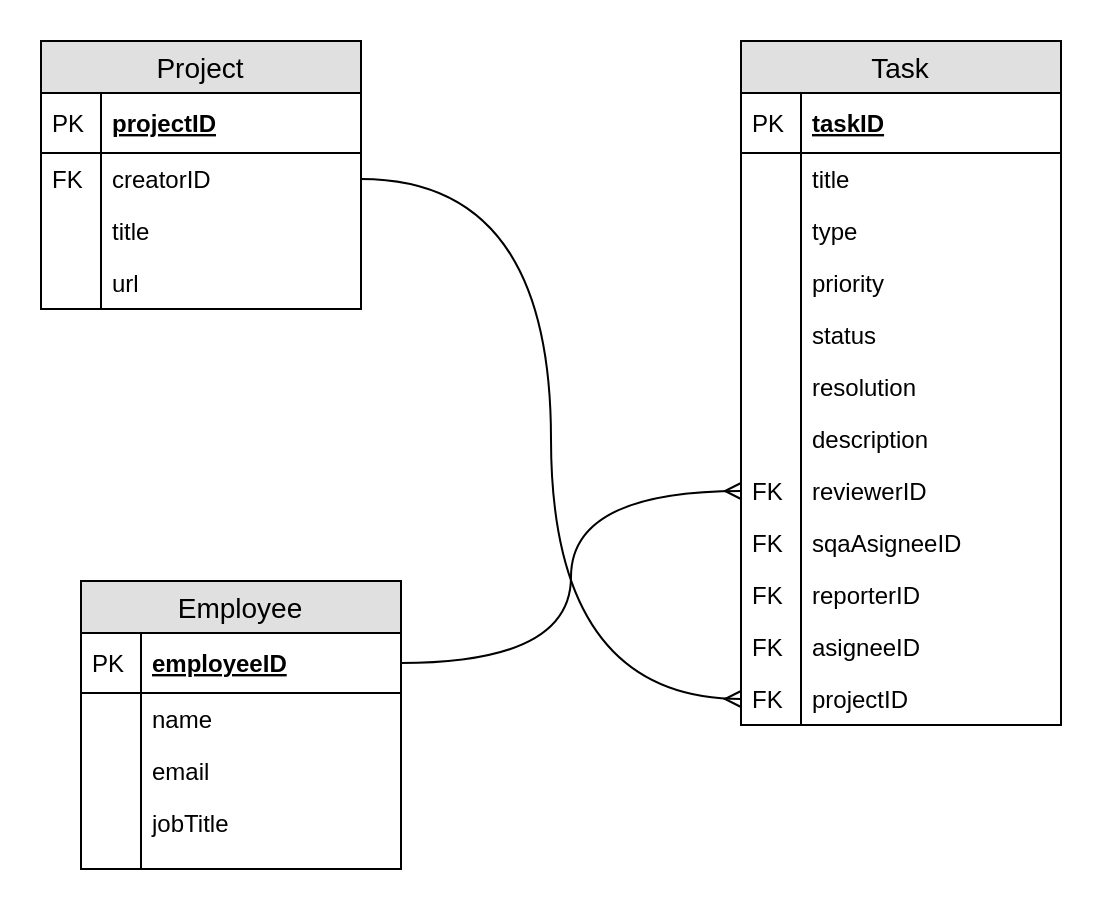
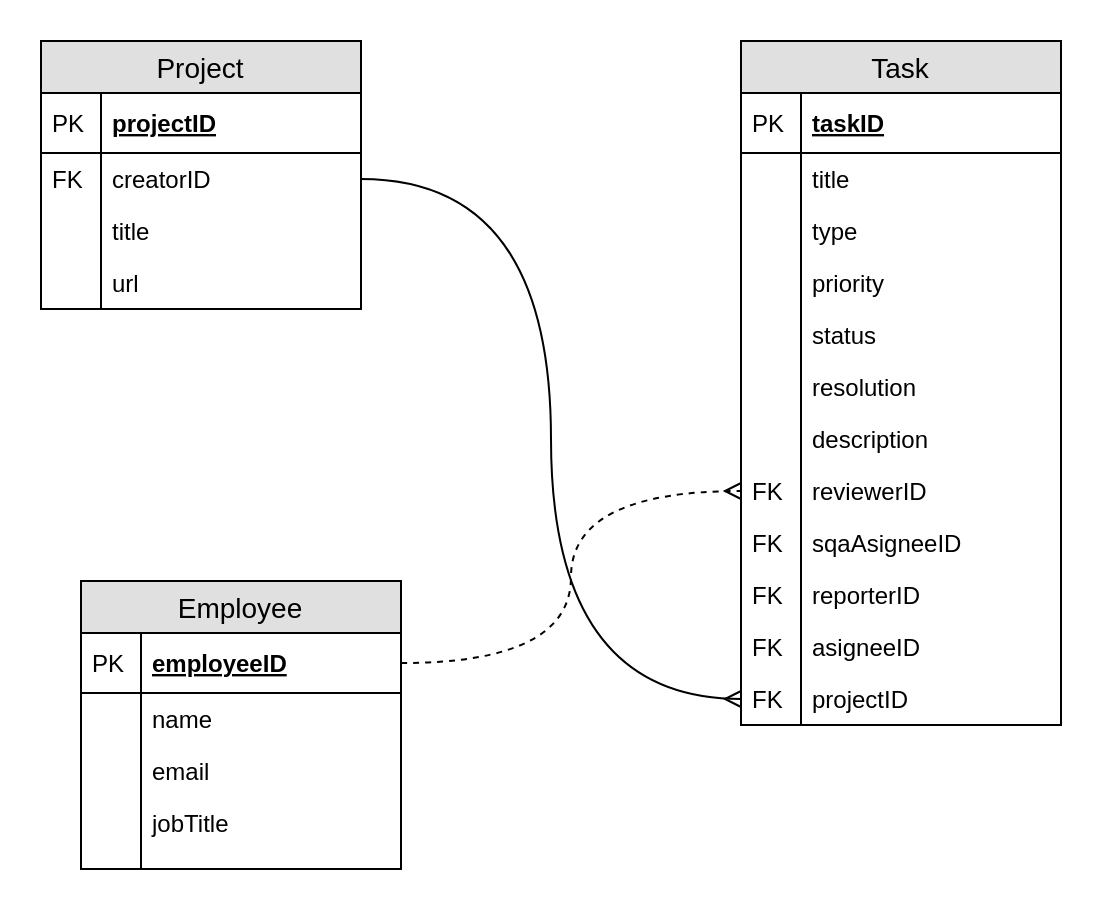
  <mxCell id="0" />
  <mxCell id="1" parent="0" />
  <mxCell id="2" value="Project" style="swimlane;fontStyle=0;childLayout=stackLayout;horizontal=1;startSize=26;fillColor=#e0e0e0;horizontalStack=0;resizeParent=1;resizeParentMax=0;resizeLast=0;collapsible=1;marginBottom=0;swimlaneFillColor=#ffffff;align=center;fontSize=14;" parent="1" vertex="1"><mxGeometry x="20" y="20" width="160" height="134" as="geometry" /></mxCell>
  <mxCell id="3" value="projectID" style="shape=partialRectangle;top=0;left=0;right=0;bottom=1;align=left;verticalAlign=middle;fillColor=none;spacingLeft=34;spacingRight=4;overflow=hidden;rotatable=0;points=[[0,0.5],[1,0.5]];portConstraint=eastwest;dropTarget=0;fontStyle=5;fontSize=12;" parent="2" vertex="1"><mxGeometry y="26" width="160" height="30" as="geometry" /></mxCell>
  <mxCell id="4" value="PK" style="shape=partialRectangle;top=0;left=0;bottom=0;fillColor=none;align=left;verticalAlign=middle;spacingLeft=4;spacingRight=4;overflow=hidden;rotatable=0;points=[];portConstraint=eastwest;part=1;fontSize=12;" parent="3" vertex="1" connectable="0"><mxGeometry width="30" height="30" as="geometry" /></mxCell>
  <mxCell id="5" value="creatorID" style="shape=partialRectangle;top=0;left=0;right=0;bottom=0;align=left;verticalAlign=top;fillColor=none;spacingLeft=34;spacingRight=4;overflow=hidden;rotatable=0;points=[[0,0.5],[1,0.5]];portConstraint=eastwest;dropTarget=0;fontSize=12;" parent="2" vertex="1"><mxGeometry y="56" width="160" height="26" as="geometry" /></mxCell>
  <mxCell id="6" value="FK" style="shape=partialRectangle;top=0;left=0;bottom=0;fillColor=none;align=left;verticalAlign=top;spacingLeft=4;spacingRight=4;overflow=hidden;rotatable=0;points=[];portConstraint=eastwest;part=1;fontSize=12;" parent="5" vertex="1" connectable="0"><mxGeometry width="30" height="26" as="geometry" /></mxCell>
  <mxCell id="7" value="title" style="shape=partialRectangle;top=0;left=0;right=0;bottom=0;align=left;verticalAlign=top;fillColor=none;spacingLeft=34;spacingRight=4;overflow=hidden;rotatable=0;points=[[0,0.5],[1,0.5]];portConstraint=eastwest;dropTarget=0;fontSize=12;" parent="2" vertex="1"><mxGeometry y="82" width="160" height="26" as="geometry" /></mxCell>
  <mxCell id="8" value="" style="shape=partialRectangle;top=0;left=0;bottom=0;fillColor=none;align=left;verticalAlign=top;spacingLeft=4;spacingRight=4;overflow=hidden;rotatable=0;points=[];portConstraint=eastwest;part=1;fontSize=12;" parent="7" vertex="1" connectable="0"><mxGeometry width="30" height="26" as="geometry" /></mxCell>
  <mxCell id="9" value="url" style="shape=partialRectangle;top=0;left=0;right=0;bottom=0;align=left;verticalAlign=top;fillColor=none;spacingLeft=34;spacingRight=4;overflow=hidden;rotatable=0;points=[[0,0.5],[1,0.5]];portConstraint=eastwest;dropTarget=0;fontSize=12;" parent="2" vertex="1"><mxGeometry y="108" width="160" height="26" as="geometry" /></mxCell>
  <mxCell id="10" value="" style="shape=partialRectangle;top=0;left=0;bottom=0;fillColor=none;align=left;verticalAlign=top;spacingLeft=4;spacingRight=4;overflow=hidden;rotatable=0;points=[];portConstraint=eastwest;part=1;fontSize=12;" parent="9" vertex="1" connectable="0"><mxGeometry width="30" height="26" as="geometry" /></mxCell>
  <mxCell id="11" value="Task" style="swimlane;fontStyle=0;childLayout=stackLayout;horizontal=1;startSize=26;fillColor=#e0e0e0;horizontalStack=0;resizeParent=1;resizeParentMax=0;resizeLast=0;collapsible=1;marginBottom=0;swimlaneFillColor=#ffffff;align=center;fontSize=14;" parent="1" vertex="1"><mxGeometry x="370" y="20" width="160" height="342" as="geometry" /></mxCell>
  <mxCell id="12" value="taskID" style="shape=partialRectangle;top=0;left=0;right=0;bottom=1;align=left;verticalAlign=middle;fillColor=none;spacingLeft=34;spacingRight=4;overflow=hidden;rotatable=0;points=[[0,0.5],[1,0.5]];portConstraint=eastwest;dropTarget=0;fontStyle=5;fontSize=12;" parent="11" vertex="1"><mxGeometry y="26" width="160" height="30" as="geometry" /></mxCell>
  <mxCell id="13" value="PK" style="shape=partialRectangle;top=0;left=0;bottom=0;fillColor=none;align=left;verticalAlign=middle;spacingLeft=4;spacingRight=4;overflow=hidden;rotatable=0;points=[];portConstraint=eastwest;part=1;fontSize=12;" parent="12" vertex="1" connectable="0"><mxGeometry width="30" height="30" as="geometry" /></mxCell>
  <mxCell id="14" value="title" style="shape=partialRectangle;top=0;left=0;right=0;bottom=0;align=left;verticalAlign=top;fillColor=none;spacingLeft=34;spacingRight=4;overflow=hidden;rotatable=0;points=[[0,0.5],[1,0.5]];portConstraint=eastwest;dropTarget=0;fontSize=12;" parent="11" vertex="1"><mxGeometry y="56" width="160" height="26" as="geometry" /></mxCell>
  <mxCell id="15" value="" style="shape=partialRectangle;top=0;left=0;bottom=0;fillColor=none;align=left;verticalAlign=top;spacingLeft=4;spacingRight=4;overflow=hidden;rotatable=0;points=[];portConstraint=eastwest;part=1;fontSize=12;" parent="14" vertex="1" connectable="0"><mxGeometry width="30" height="26" as="geometry" /></mxCell>
  <mxCell id="16" value="type" style="shape=partialRectangle;top=0;left=0;right=0;bottom=0;align=left;verticalAlign=top;fillColor=none;spacingLeft=34;spacingRight=4;overflow=hidden;rotatable=0;points=[[0,0.5],[1,0.5]];portConstraint=eastwest;dropTarget=0;fontSize=12;" parent="11" vertex="1"><mxGeometry y="82" width="160" height="26" as="geometry" /></mxCell>
  <mxCell id="17" value="" style="shape=partialRectangle;top=0;left=0;bottom=0;fillColor=none;align=left;verticalAlign=top;spacingLeft=4;spacingRight=4;overflow=hidden;rotatable=0;points=[];portConstraint=eastwest;part=1;fontSize=12;" parent="16" vertex="1" connectable="0"><mxGeometry width="30" height="26" as="geometry" /></mxCell>
  <mxCell id="18" value="priority" style="shape=partialRectangle;top=0;left=0;right=0;bottom=0;align=left;verticalAlign=top;fillColor=none;spacingLeft=34;spacingRight=4;overflow=hidden;rotatable=0;points=[[0,0.5],[1,0.5]];portConstraint=eastwest;dropTarget=0;fontSize=12;" parent="11" vertex="1"><mxGeometry y="108" width="160" height="26" as="geometry" /></mxCell>
  <mxCell id="19" value="" style="shape=partialRectangle;top=0;left=0;bottom=0;fillColor=none;align=left;verticalAlign=top;spacingLeft=4;spacingRight=4;overflow=hidden;rotatable=0;points=[];portConstraint=eastwest;part=1;fontSize=12;" parent="18" vertex="1" connectable="0"><mxGeometry width="30" height="26" as="geometry" /></mxCell>
  <mxCell id="20" value="status" style="shape=partialRectangle;top=0;left=0;right=0;bottom=0;align=left;verticalAlign=top;fillColor=none;spacingLeft=34;spacingRight=4;overflow=hidden;rotatable=0;points=[[0,0.5],[1,0.5]];portConstraint=eastwest;dropTarget=0;fontSize=12;" parent="11" vertex="1"><mxGeometry y="134" width="160" height="26" as="geometry" /></mxCell>
  <mxCell id="21" value="" style="shape=partialRectangle;top=0;left=0;bottom=0;fillColor=none;align=left;verticalAlign=top;spacingLeft=4;spacingRight=4;overflow=hidden;rotatable=0;points=[];portConstraint=eastwest;part=1;fontSize=12;" parent="20" vertex="1" connectable="0"><mxGeometry width="30" height="26" as="geometry" /></mxCell>
  <mxCell id="22" value="resolution" style="shape=partialRectangle;top=0;left=0;right=0;bottom=0;align=left;verticalAlign=top;fillColor=none;spacingLeft=34;spacingRight=4;overflow=hidden;rotatable=0;points=[[0,0.5],[1,0.5]];portConstraint=eastwest;dropTarget=0;fontSize=12;" parent="11" vertex="1"><mxGeometry y="160" width="160" height="26" as="geometry" /></mxCell>
  <mxCell id="23" value="" style="shape=partialRectangle;top=0;left=0;bottom=0;fillColor=none;align=left;verticalAlign=top;spacingLeft=4;spacingRight=4;overflow=hidden;rotatable=0;points=[];portConstraint=eastwest;part=1;fontSize=12;" parent="22" vertex="1" connectable="0"><mxGeometry width="30" height="26" as="geometry" /></mxCell>
  <mxCell id="24" value="description" style="shape=partialRectangle;top=0;left=0;right=0;bottom=0;align=left;verticalAlign=top;fillColor=none;spacingLeft=34;spacingRight=4;overflow=hidden;rotatable=0;points=[[0,0.5],[1,0.5]];portConstraint=eastwest;dropTarget=0;fontSize=12;" parent="11" vertex="1"><mxGeometry y="186" width="160" height="26" as="geometry" /></mxCell>
  <mxCell id="25" value="" style="shape=partialRectangle;top=0;left=0;bottom=0;fillColor=none;align=left;verticalAlign=top;spacingLeft=4;spacingRight=4;overflow=hidden;rotatable=0;points=[];portConstraint=eastwest;part=1;fontSize=12;" parent="24" vertex="1" connectable="0"><mxGeometry width="30" height="26" as="geometry" /></mxCell>
  <mxCell id="26" value="reviewerID" style="shape=partialRectangle;top=0;left=0;right=0;bottom=0;align=left;verticalAlign=top;fillColor=none;spacingLeft=34;spacingRight=4;overflow=hidden;rotatable=0;points=[[0,0.5],[1,0.5]];portConstraint=eastwest;dropTarget=0;fontSize=12;" parent="11" vertex="1"><mxGeometry y="212" width="160" height="26" as="geometry" /></mxCell>
  <mxCell id="27" value="FK" style="shape=partialRectangle;top=0;left=0;bottom=0;fillColor=none;align=left;verticalAlign=top;spacingLeft=4;spacingRight=4;overflow=hidden;rotatable=0;points=[];portConstraint=eastwest;part=1;fontSize=12;" parent="26" vertex="1" connectable="0"><mxGeometry width="30" height="26" as="geometry" /></mxCell>
  <mxCell id="28" value="sqaAsigneeID" style="shape=partialRectangle;top=0;left=0;right=0;bottom=0;align=left;verticalAlign=top;fillColor=none;spacingLeft=34;spacingRight=4;overflow=hidden;rotatable=0;points=[[0,0.5],[1,0.5]];portConstraint=eastwest;dropTarget=0;fontSize=12;" parent="11" vertex="1"><mxGeometry y="238" width="160" height="26" as="geometry" /></mxCell>
  <mxCell id="29" value="FK" style="shape=partialRectangle;top=0;left=0;bottom=0;fillColor=none;align=left;verticalAlign=top;spacingLeft=4;spacingRight=4;overflow=hidden;rotatable=0;points=[];portConstraint=eastwest;part=1;fontSize=12;" parent="28" vertex="1" connectable="0"><mxGeometry width="30" height="26" as="geometry" /></mxCell>
  <mxCell id="30" value="reporterID" style="shape=partialRectangle;top=0;left=0;right=0;bottom=0;align=left;verticalAlign=top;fillColor=none;spacingLeft=34;spacingRight=4;overflow=hidden;rotatable=0;points=[[0,0.5],[1,0.5]];portConstraint=eastwest;dropTarget=0;fontSize=12;" parent="11" vertex="1"><mxGeometry y="264" width="160" height="26" as="geometry" /></mxCell>
  <mxCell id="31" value="FK" style="shape=partialRectangle;top=0;left=0;bottom=0;fillColor=none;align=left;verticalAlign=top;spacingLeft=4;spacingRight=4;overflow=hidden;rotatable=0;points=[];portConstraint=eastwest;part=1;fontSize=12;" parent="30" vertex="1" connectable="0"><mxGeometry width="30" height="26" as="geometry" /></mxCell>
  <mxCell id="32" value="asigneeID" style="shape=partialRectangle;top=0;left=0;right=0;bottom=0;align=left;verticalAlign=top;fillColor=none;spacingLeft=34;spacingRight=4;overflow=hidden;rotatable=0;points=[[0,0.5],[1,0.5]];portConstraint=eastwest;dropTarget=0;fontSize=12;" parent="11" vertex="1"><mxGeometry y="290" width="160" height="26" as="geometry" /></mxCell>
  <mxCell id="33" value="FK" style="shape=partialRectangle;top=0;left=0;bottom=0;fillColor=none;align=left;verticalAlign=top;spacingLeft=4;spacingRight=4;overflow=hidden;rotatable=0;points=[];portConstraint=eastwest;part=1;fontSize=12;" parent="32" vertex="1" connectable="0"><mxGeometry width="30" height="26" as="geometry" /></mxCell>
  <mxCell id="34" value="projectID" style="shape=partialRectangle;top=0;left=0;right=0;bottom=0;align=left;verticalAlign=top;fillColor=none;spacingLeft=34;spacingRight=4;overflow=hidden;rotatable=0;points=[[0,0.5],[1,0.5]];portConstraint=eastwest;dropTarget=0;fontSize=12;" parent="11" vertex="1"><mxGeometry y="316" width="160" height="26" as="geometry" /></mxCell>
  <mxCell id="35" value="FK" style="shape=partialRectangle;top=0;left=0;bottom=0;fillColor=none;align=left;verticalAlign=top;spacingLeft=4;spacingRight=4;overflow=hidden;rotatable=0;points=[];portConstraint=eastwest;part=1;fontSize=12;" parent="34" vertex="1" connectable="0"><mxGeometry width="30" height="26" as="geometry" /></mxCell>
  <mxCell id="36" value="Employee" style="swimlane;fontStyle=0;childLayout=stackLayout;horizontal=1;startSize=26;fillColor=#e0e0e0;horizontalStack=0;resizeParent=1;resizeParentMax=0;resizeLast=0;collapsible=1;marginBottom=0;swimlaneFillColor=#ffffff;align=center;fontSize=14;" parent="1" vertex="1"><mxGeometry x="40" y="290" width="160" height="144" as="geometry" /></mxCell>
  <mxCell id="37" value="employeeID" style="shape=partialRectangle;top=0;left=0;right=0;bottom=1;align=left;verticalAlign=middle;fillColor=none;spacingLeft=34;spacingRight=4;overflow=hidden;rotatable=0;points=[[0,0.5],[1,0.5]];portConstraint=eastwest;dropTarget=0;fontStyle=5;fontSize=12;" parent="36" vertex="1"><mxGeometry y="26" width="160" height="30" as="geometry" /></mxCell>
  <mxCell id="38" value="PK" style="shape=partialRectangle;top=0;left=0;bottom=0;fillColor=none;align=left;verticalAlign=middle;spacingLeft=4;spacingRight=4;overflow=hidden;rotatable=0;points=[];portConstraint=eastwest;part=1;fontSize=12;" parent="37" vertex="1" connectable="0"><mxGeometry width="30" height="30" as="geometry" /></mxCell>
  <mxCell id="39" value="name" style="shape=partialRectangle;top=0;left=0;right=0;bottom=0;align=left;verticalAlign=top;fillColor=none;spacingLeft=34;spacingRight=4;overflow=hidden;rotatable=0;points=[[0,0.5],[1,0.5]];portConstraint=eastwest;dropTarget=0;fontSize=12;" parent="36" vertex="1"><mxGeometry y="56" width="160" height="26" as="geometry" /></mxCell>
  <mxCell id="40" value="" style="shape=partialRectangle;top=0;left=0;bottom=0;fillColor=none;align=left;verticalAlign=top;spacingLeft=4;spacingRight=4;overflow=hidden;rotatable=0;points=[];portConstraint=eastwest;part=1;fontSize=12;" parent="39" vertex="1" connectable="0"><mxGeometry width="30" height="26" as="geometry" /></mxCell>
  <mxCell id="41" value="email" style="shape=partialRectangle;top=0;left=0;right=0;bottom=0;align=left;verticalAlign=top;fillColor=none;spacingLeft=34;spacingRight=4;overflow=hidden;rotatable=0;points=[[0,0.5],[1,0.5]];portConstraint=eastwest;dropTarget=0;fontSize=12;" parent="36" vertex="1"><mxGeometry y="82" width="160" height="26" as="geometry" /></mxCell>
  <mxCell id="42" value="" style="shape=partialRectangle;top=0;left=0;bottom=0;fillColor=none;align=left;verticalAlign=top;spacingLeft=4;spacingRight=4;overflow=hidden;rotatable=0;points=[];portConstraint=eastwest;part=1;fontSize=12;" parent="41" vertex="1" connectable="0"><mxGeometry width="30" height="26" as="geometry" /></mxCell>
  <mxCell id="43" value="jobTitle" style="shape=partialRectangle;top=0;left=0;right=0;bottom=0;align=left;verticalAlign=top;fillColor=none;spacingLeft=34;spacingRight=4;overflow=hidden;rotatable=0;points=[[0,0.5],[1,0.5]];portConstraint=eastwest;dropTarget=0;fontSize=12;" parent="36" vertex="1"><mxGeometry y="108" width="160" height="26" as="geometry" /></mxCell>
  <mxCell id="44" value="" style="shape=partialRectangle;top=0;left=0;bottom=0;fillColor=none;align=left;verticalAlign=top;spacingLeft=4;spacingRight=4;overflow=hidden;rotatable=0;points=[];portConstraint=eastwest;part=1;fontSize=12;" parent="43" vertex="1" connectable="0"><mxGeometry width="30" height="26" as="geometry" /></mxCell>
  <mxCell id="45" value="" style="shape=partialRectangle;top=0;left=0;right=0;bottom=0;align=left;verticalAlign=top;fillColor=none;spacingLeft=34;spacingRight=4;overflow=hidden;rotatable=0;points=[[0,0.5],[1,0.5]];portConstraint=eastwest;dropTarget=0;fontSize=12;" parent="36" vertex="1"><mxGeometry y="134" width="160" height="10" as="geometry" /></mxCell>
  <mxCell id="46" value="" style="shape=partialRectangle;top=0;left=0;bottom=0;fillColor=none;align=left;verticalAlign=top;spacingLeft=4;spacingRight=4;overflow=hidden;rotatable=0;points=[];portConstraint=eastwest;part=1;fontSize=12;" parent="45" vertex="1" connectable="0"><mxGeometry width="30" height="10" as="geometry" /></mxCell>
  <mxCell id="47" style="edgeStyle=orthogonalEdgeStyle;curved=1;rounded=0;orthogonalLoop=1;jettySize=auto;html=1;exitX=1;exitY=0.5;exitDx=0;exitDy=0;endArrow=ERmany;endFill=0;entryX=0;entryY=0.5;entryDx=0;entryDy=0;" parent="1" source="5" target="34" edge="1"><mxGeometry relative="1" as="geometry" /></mxCell>
- <mxCell id="48" style="edgeStyle=orthogonalEdgeStyle;curved=1;rounded=0;orthogonalLoop=1;jettySize=auto;html=1;exitX=1;exitY=0.5;exitDx=0;exitDy=0;entryX=0;entryY=0.5;entryDx=0;entryDy=0;endArrow=ERmany;endFill=0;" parent="1" source="37" target="26" edge="1"><mxGeometry relative="1" as="geometry" /></mxCell>
+ <mxCell id="48" style="edgeStyle=orthogonalEdgeStyle;curved=1;rounded=0;orthogonalLoop=1;jettySize=auto;html=1;exitX=1;exitY=0.5;exitDx=0;exitDy=0;entryX=0;entryY=0.5;entryDx=0;entryDy=0;endArrow=ERmany;endFill=0;dashed=1;" parent="1" source="37" target="26" edge="1"><mxGeometry relative="1" as="geometry" /></mxCell>
